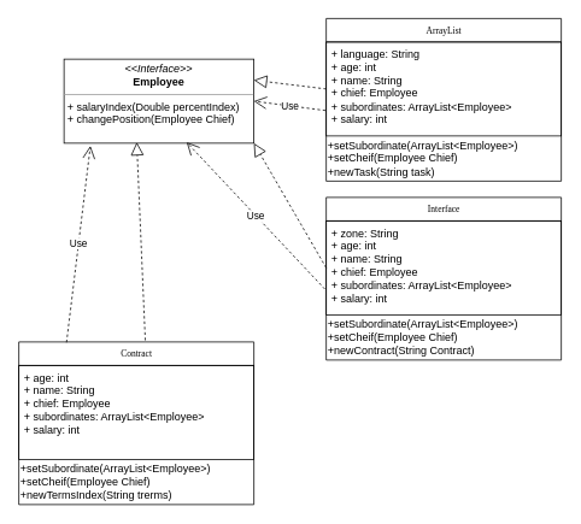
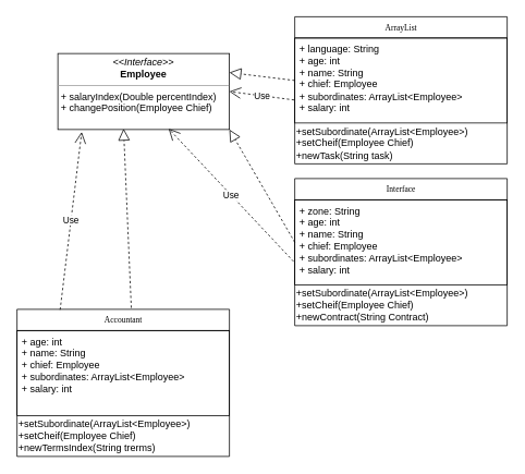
  <mxCell id="0" />
  <mxCell id="1" parent="0" />
  <mxCell id="2" value="ArrayList" style="swimlane;html=1;fontStyle=0;childLayout=stackLayout;horizontal=1;startSize=26;fillColor=none;horizontalStack=0;resizeParent=1;resizeLast=0;collapsible=1;marginBottom=0;swimlaneFillColor=#ffffff;rounded=0;shadow=0;comic=0;labelBackgroundColor=none;strokeWidth=1;fontFamily=Verdana;fontSize=10;align=center;" parent="1" vertex="1"><mxGeometry x="360" y="20" width="260" height="180" as="geometry" /></mxCell>
  <mxCell id="3" value="+ language: String&lt;br&gt;+ age: int&lt;br&gt;+ name: String&lt;br&gt;+ chief: Employee&lt;br&gt;+ subordinates: ArrayList&amp;lt;Employee&amp;gt;&lt;br&gt;+ salary: int" style="text;html=1;strokeColor=default;fillColor=none;align=left;verticalAlign=top;spacingLeft=4;spacingRight=4;whiteSpace=wrap;overflow=hidden;rotatable=0;points=[[0,0.5],[1,0.5]];portConstraint=eastwest;" parent="2" vertex="1"><mxGeometry y="26" width="260" height="104" as="geometry" /></mxCell>
  <mxCell id="4" style="edgeStyle=orthogonalEdgeStyle;rounded=0;orthogonalLoop=1;jettySize=auto;html=1;exitX=1;exitY=0.5;exitDx=0;exitDy=0;strokeColor=none;" edge="1" parent="2" source="3" target="3"><mxGeometry relative="1" as="geometry" /></mxCell>
  <mxCell id="5" value="+setSubordinate(ArrayList&amp;lt;Employee&amp;gt;)&lt;br&gt;+setCheif(Employee Chief)&lt;br&gt;+newTask(String task)" style="text;html=1;strokeColor=none;fillColor=none;align=left;verticalAlign=middle;whiteSpace=wrap;rounded=0;" vertex="1" parent="2"><mxGeometry y="130" width="260" height="50" as="geometry" /></mxCell>
  <mxCell id="6" value="&lt;p style=&quot;margin: 0px ; margin-top: 4px ; text-align: center&quot;&gt;&lt;i&gt;&amp;lt;&amp;lt;Interface&amp;gt;&amp;gt;&lt;/i&gt;&lt;br&gt;&lt;b&gt;Employee&lt;/b&gt;&lt;/p&gt;&lt;hr size=&quot;1&quot;&gt;&lt;p style=&quot;margin: 0px ; margin-left: 4px&quot;&gt;&lt;/p&gt;&lt;p style=&quot;margin: 0px ; margin-left: 4px&quot;&gt;+ salaryIndex(Double percentIndex)&lt;br&gt;+ changePosition(Employee Chief)&lt;/p&gt;" style="verticalAlign=top;align=left;overflow=fill;fontSize=12;fontFamily=Helvetica;html=1;rounded=0;shadow=0;comic=0;labelBackgroundColor=none;strokeWidth=1" parent="1" vertex="1"><mxGeometry x="70" y="65" width="210" height="93" as="geometry" /></mxCell>
  <mxCell id="7" value="Interface" style="swimlane;html=1;fontStyle=0;childLayout=stackLayout;horizontal=1;startSize=26;fillColor=none;horizontalStack=0;resizeParent=1;resizeLast=0;collapsible=1;marginBottom=0;swimlaneFillColor=#ffffff;rounded=0;shadow=0;comic=0;labelBackgroundColor=none;strokeWidth=1;fontFamily=Verdana;fontSize=10;align=center;" vertex="1" parent="1"><mxGeometry x="360" y="218" width="260" height="180" as="geometry" /></mxCell>
  <mxCell id="8" value="+ zone: String&lt;br&gt;+ age: int&lt;br&gt;+ name: String&lt;br&gt;+ chief: Employee&lt;br&gt;+ subordinates: ArrayList&amp;lt;Employee&amp;gt;&lt;br&gt;+ salary: int" style="text;html=1;strokeColor=default;fillColor=none;align=left;verticalAlign=top;spacingLeft=4;spacingRight=4;whiteSpace=wrap;overflow=hidden;rotatable=0;points=[[0,0.5],[1,0.5]];portConstraint=eastwest;" vertex="1" parent="7"><mxGeometry y="26" width="260" height="104" as="geometry" /></mxCell>
  <mxCell id="9" style="edgeStyle=orthogonalEdgeStyle;rounded=0;orthogonalLoop=1;jettySize=auto;html=1;exitX=1;exitY=0.5;exitDx=0;exitDy=0;strokeColor=none;" edge="1" parent="7" source="8" target="8"><mxGeometry relative="1" as="geometry" /></mxCell>
  <mxCell id="10" value="+setSubordinate(ArrayList&amp;lt;Employee&amp;gt;)&lt;br&gt;+setCheif(Employee Chief)&lt;br&gt;+newContract(String Contract)" style="text;html=1;strokeColor=none;fillColor=none;align=left;verticalAlign=middle;whiteSpace=wrap;rounded=0;" vertex="1" parent="7"><mxGeometry y="130" width="260" height="50" as="geometry" /></mxCell>
  <mxCell id="11" value="" style="endArrow=block;dashed=1;endFill=0;endSize=12;html=1;rounded=0;strokeColor=default;exitX=0;exitY=0.5;exitDx=0;exitDy=0;entryX=1;entryY=0.25;entryDx=0;entryDy=0;" edge="1" parent="1" source="3" target="6"><mxGeometry width="160" relative="1" as="geometry"><mxPoint x="280" y="218" as="sourcePoint" /><mxPoint x="440" y="218" as="targetPoint" /></mxGeometry></mxCell>
  <mxCell id="12" value="" style="endArrow=block;dashed=1;endFill=0;endSize=12;html=1;rounded=0;strokeColor=default;exitX=0;exitY=0.5;exitDx=0;exitDy=0;entryX=1;entryY=1;entryDx=0;entryDy=0;" edge="1" parent="1" source="8" target="6"><mxGeometry width="160" relative="1" as="geometry"><mxPoint x="280" y="218" as="sourcePoint" /><mxPoint x="290" y="148" as="targetPoint" /></mxGeometry></mxCell>
  <mxCell id="13" value="Use" style="endArrow=open;endSize=12;dashed=1;html=1;rounded=0;strokeColor=default;exitX=-0.003;exitY=0.729;exitDx=0;exitDy=0;exitPerimeter=0;entryX=1;entryY=0.5;entryDx=0;entryDy=0;" edge="1" parent="1" source="3" target="6"><mxGeometry width="160" relative="1" as="geometry"><mxPoint x="280" y="218" as="sourcePoint" /><mxPoint x="440" y="218" as="targetPoint" /></mxGeometry></mxCell>
  <mxCell id="14" value="Use" style="endArrow=open;endSize=12;dashed=1;html=1;rounded=0;strokeColor=default;exitX=-0.006;exitY=0.725;exitDx=0;exitDy=0;exitPerimeter=0;entryX=0.646;entryY=0.989;entryDx=0;entryDy=0;entryPerimeter=0;" edge="1" parent="1" source="8" target="6"><mxGeometry width="160" relative="1" as="geometry"><mxPoint x="280" y="218" as="sourcePoint" /><mxPoint x="440" y="218" as="targetPoint" /></mxGeometry></mxCell>
- <mxCell id="15" value="Contract" style="swimlane;html=1;fontStyle=0;childLayout=stackLayout;horizontal=1;startSize=26;fillColor=none;horizontalStack=0;resizeParent=1;resizeLast=0;collapsible=1;marginBottom=0;swimlaneFillColor=#ffffff;rounded=0;shadow=0;comic=0;labelBackgroundColor=none;strokeWidth=1;fontFamily=Verdana;fontSize=10;align=center;" vertex="1" parent="1"><mxGeometry x="20" y="378" width="260" height="180" as="geometry" /></mxCell>
+ <mxCell id="15" value="Accountant" style="swimlane;html=1;fontStyle=0;childLayout=stackLayout;horizontal=1;startSize=26;fillColor=none;horizontalStack=0;resizeParent=1;resizeLast=0;collapsible=1;marginBottom=0;swimlaneFillColor=#ffffff;rounded=0;shadow=0;comic=0;labelBackgroundColor=none;strokeWidth=1;fontFamily=Verdana;fontSize=10;align=center;" vertex="1" parent="1"><mxGeometry x="20" y="378" width="260" height="180" as="geometry" /></mxCell>
  <mxCell id="16" value="+ age: int&lt;br&gt;+ name: String&lt;br&gt;+ chief: Employee&lt;br&gt;+ subordinates: ArrayList&amp;lt;Employee&amp;gt;&lt;br&gt;+ salary: int" style="text;html=1;strokeColor=default;fillColor=none;align=left;verticalAlign=top;spacingLeft=4;spacingRight=4;whiteSpace=wrap;overflow=hidden;rotatable=0;points=[[0,0.5],[1,0.5]];portConstraint=eastwest;" vertex="1" parent="15"><mxGeometry y="26" width="260" height="104" as="geometry" /></mxCell>
  <mxCell id="17" style="edgeStyle=orthogonalEdgeStyle;rounded=0;orthogonalLoop=1;jettySize=auto;html=1;exitX=1;exitY=0.5;exitDx=0;exitDy=0;strokeColor=none;" edge="1" parent="15" source="16" target="16"><mxGeometry relative="1" as="geometry" /></mxCell>
  <mxCell id="18" value="+setSubordinate(ArrayList&amp;lt;Employee&amp;gt;)&lt;br&gt;+setCheif(Employee Chief)&lt;br&gt;+newTermsIndex(String trerms)" style="text;html=1;strokeColor=none;fillColor=none;align=left;verticalAlign=middle;whiteSpace=wrap;rounded=0;" vertex="1" parent="15"><mxGeometry y="130" width="260" height="50" as="geometry" /></mxCell>
  <mxCell id="19" value="" style="endArrow=block;dashed=1;endFill=0;endSize=12;html=1;rounded=0;strokeColor=default;exitX=0.538;exitY=-0.01;exitDx=0;exitDy=0;exitPerimeter=0;entryX=0.383;entryY=0.989;entryDx=0;entryDy=0;entryPerimeter=0;" edge="1" parent="1" source="15" target="6"><mxGeometry width="160" relative="1" as="geometry"><mxPoint x="280" y="328" as="sourcePoint" /><mxPoint x="440" y="328" as="targetPoint" /></mxGeometry></mxCell>
  <mxCell id="20" value="Use" style="endArrow=open;endSize=12;dashed=1;html=1;rounded=0;strokeColor=default;exitX=0.203;exitY=0.003;exitDx=0;exitDy=0;exitPerimeter=0;entryX=0.139;entryY=1.032;entryDx=0;entryDy=0;entryPerimeter=0;" edge="1" parent="1" source="15" target="6"><mxGeometry width="160" relative="1" as="geometry"><mxPoint x="280" y="328" as="sourcePoint" /><mxPoint x="440" y="328" as="targetPoint" /></mxGeometry></mxCell>
